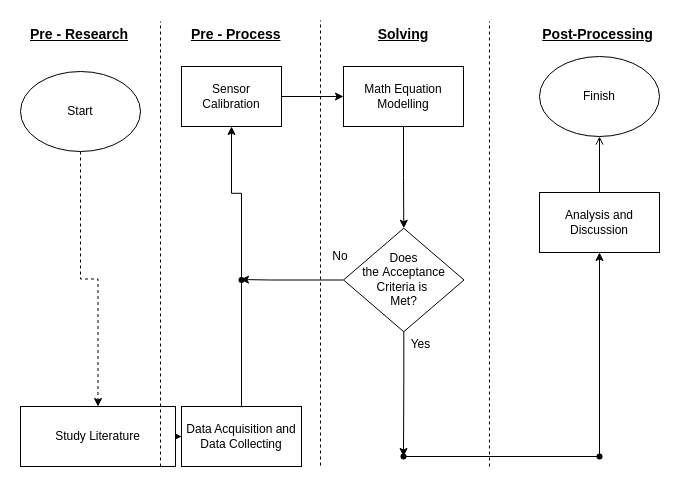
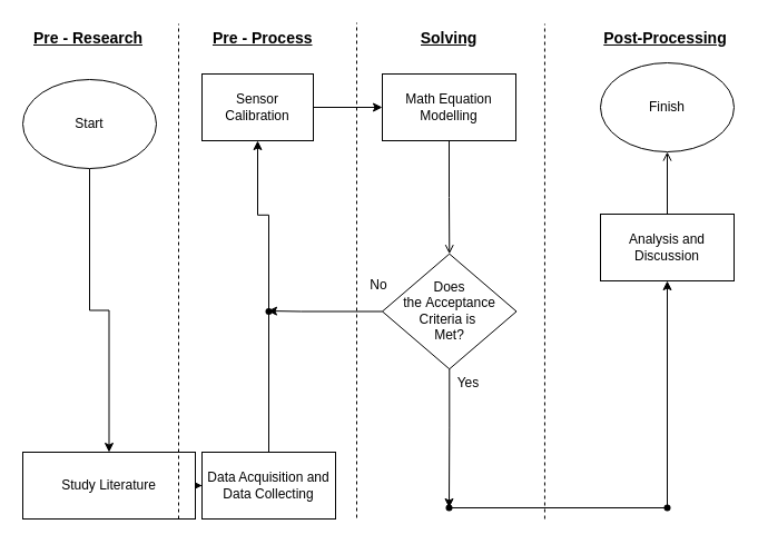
  <mxCell id="0" />
  <mxCell id="1" parent="0" />
- <mxCell id="2" value="" style="edgeStyle=orthogonalEdgeStyle;rounded=0;orthogonalLoop=1;jettySize=auto;html=1;dashed=1;" parent="1" source="3" target="5" edge="1"><mxGeometry relative="1" as="geometry" /></mxCell>
+ <mxCell id="2" value="" style="edgeStyle=orthogonalEdgeStyle;rounded=0;orthogonalLoop=1;jettySize=auto;html=1;" parent="1" source="3" target="5" edge="1"><mxGeometry relative="1" as="geometry" /></mxCell>
  <mxCell id="3" value="Start" style="ellipse;whiteSpace=wrap;html=1;" parent="1" vertex="1"><mxGeometry x="20" y="71" width="120" height="80" as="geometry" /></mxCell>
  <mxCell id="4" value="" style="edgeStyle=orthogonalEdgeStyle;rounded=0;orthogonalLoop=1;jettySize=auto;html=1;" parent="1" source="5" target="7" edge="1"><mxGeometry relative="1" as="geometry" /></mxCell>
  <mxCell id="5" value="Study Literature" style="whiteSpace=wrap;html=1;" parent="1" vertex="1"><mxGeometry x="20" y="406" width="155" height="60" as="geometry" /></mxCell>
  <mxCell id="6" value="" style="edgeStyle=orthogonalEdgeStyle;rounded=0;orthogonalLoop=1;jettySize=auto;html=1;startArrow=none;" parent="1" source="16" target="9" edge="1"><mxGeometry relative="1" as="geometry" /></mxCell>
  <mxCell id="7" value="Data Acquisition and Data Collecting" style="whiteSpace=wrap;html=1;" parent="1" vertex="1"><mxGeometry x="181" y="406" width="120" height="60" as="geometry" /></mxCell>
  <mxCell id="8" value="" style="edgeStyle=orthogonalEdgeStyle;rounded=0;orthogonalLoop=1;jettySize=auto;html=1;" parent="1" source="9" target="11" edge="1"><mxGeometry relative="1" as="geometry" /></mxCell>
  <mxCell id="9" value="Sensor Calibration" style="whiteSpace=wrap;html=1;" parent="1" vertex="1"><mxGeometry x="181" y="66" width="100" height="60" as="geometry" /></mxCell>
- <mxCell id="10" value="" style="edgeStyle=orthogonalEdgeStyle;rounded=0;orthogonalLoop=1;jettySize=auto;html=1;" parent="1" source="11" target="14" edge="1"><mxGeometry relative="1" as="geometry" /></mxCell>
+ <mxCell id="10" value="" style="edgeStyle=orthogonalEdgeStyle;rounded=0;orthogonalLoop=1;jettySize=auto;html=1;endArrow=open;" parent="1" source="11" target="14" edge="1"><mxGeometry relative="1" as="geometry" /></mxCell>
  <mxCell id="11" value="Math Equation&lt;br&gt;Modelling" style="whiteSpace=wrap;html=1;" parent="1" vertex="1"><mxGeometry x="343" y="66" width="120" height="60" as="geometry" /></mxCell>
  <mxCell id="12" value="" style="edgeStyle=orthogonalEdgeStyle;rounded=0;orthogonalLoop=1;jettySize=auto;html=1;" parent="1" source="14" edge="1"><mxGeometry relative="1" as="geometry"><mxPoint x="240" y="279" as="targetPoint" /><Array as="points"><mxPoint x="270" y="279" /><mxPoint x="210" y="279" /></Array></mxGeometry></mxCell>
  <mxCell id="13" style="edgeStyle=orthogonalEdgeStyle;rounded=0;orthogonalLoop=1;jettySize=auto;html=1;fontSize=9;" parent="1" source="14" target="24" edge="1"><mxGeometry relative="1" as="geometry" /></mxCell>
  <mxCell id="14" value="&lt;font style=&quot;font-size: 12px;&quot;&gt;Does &lt;br&gt;the&amp;nbsp;Acceptance&lt;br&gt;Criteria is&amp;nbsp;&lt;br&gt;Met?&lt;br&gt;&lt;/font&gt;" style="rhombus;whiteSpace=wrap;html=1;" parent="1" vertex="1"><mxGeometry x="343" y="227.73" width="120.52" height="103.5" as="geometry" /></mxCell>
  <mxCell id="15" value="" style="edgeStyle=orthogonalEdgeStyle;rounded=0;orthogonalLoop=1;jettySize=auto;html=1;fontSize=9;" parent="1" source="25" target="21" edge="1"><mxGeometry relative="1" as="geometry"><mxPoint x="599.083" y="331.315" as="sourcePoint" /></mxGeometry></mxCell>
  <mxCell id="16" value="" style="shape=waypoint;sketch=0;fillStyle=solid;size=6;pointerEvents=1;points=[];fillColor=none;resizable=0;rotatable=0;perimeter=centerPerimeter;snapToPoint=1;" parent="1" vertex="1"><mxGeometry x="221" y="259.48" width="40" height="40" as="geometry" /></mxCell>
  <mxCell id="17" value="" style="edgeStyle=orthogonalEdgeStyle;rounded=0;orthogonalLoop=1;jettySize=auto;html=1;endArrow=none;" parent="1" source="7" target="16" edge="1"><mxGeometry relative="1" as="geometry"><mxPoint x="241" y="376" as="sourcePoint" /><mxPoint x="240" y="251" as="targetPoint" /></mxGeometry></mxCell>
  <mxCell id="18" value="Yes&lt;span style=&quot;white-space: pre;&quot;&gt;&#09;&lt;/span&gt;" style="text;html=1;strokeColor=none;fillColor=none;align=center;verticalAlign=middle;whiteSpace=wrap;rounded=0;" parent="1" vertex="1"><mxGeometry x="394" y="328.61" width="60" height="30" as="geometry" /></mxCell>
  <mxCell id="19" value="No" style="text;html=1;strokeColor=none;fillColor=none;align=center;verticalAlign=middle;whiteSpace=wrap;rounded=0;" parent="1" vertex="1"><mxGeometry x="310" y="241" width="60" height="30" as="geometry" /></mxCell>
  <mxCell id="20" value="" style="edgeStyle=orthogonalEdgeStyle;rounded=0;orthogonalLoop=1;jettySize=auto;html=1;fontSize=9;endArrow=open;" parent="1" source="21" target="22" edge="1"><mxGeometry relative="1" as="geometry" /></mxCell>
  <mxCell id="21" value="Analysis and Discussion" style="whiteSpace=wrap;html=1;" parent="1" vertex="1"><mxGeometry x="539" y="191.995" width="120" height="60" as="geometry" /></mxCell>
  <mxCell id="22" value="Finish" style="ellipse;whiteSpace=wrap;html=1;" parent="1" vertex="1"><mxGeometry x="539" y="56" width="120" height="80" as="geometry" /></mxCell>
  <mxCell id="23" value="" style="endArrow=none;html=1;rounded=0;fontSize=9;entryX=0.488;entryY=0.45;entryDx=0;entryDy=0;entryPerimeter=0;exitX=0.45;exitY=0.513;exitDx=0;exitDy=0;exitPerimeter=0;" parent="1" target="25" edge="1" source="24"><mxGeometry width="50" height="50" relative="1" as="geometry"><mxPoint x="404" y="456" as="sourcePoint" /><mxPoint x="594" y="456" as="targetPoint" /></mxGeometry></mxCell>
  <mxCell id="24" value="" style="shape=waypoint;sketch=0;fillStyle=solid;size=6;pointerEvents=1;points=[];fillColor=none;resizable=0;rotatable=0;perimeter=centerPerimeter;snapToPoint=1;fontSize=9;" parent="1" vertex="1"><mxGeometry x="383" y="436" width="40" height="40" as="geometry" /></mxCell>
  <mxCell id="25" value="" style="shape=waypoint;sketch=0;fillStyle=solid;size=6;pointerEvents=1;points=[];fillColor=none;resizable=0;rotatable=0;perimeter=centerPerimeter;snapToPoint=1;fontSize=9;" parent="1" vertex="1"><mxGeometry x="579" y="436" width="40" height="40" as="geometry" /></mxCell>
  <mxCell id="26" value="" style="endArrow=none;dashed=1;html=1;rounded=0;fontSize=9;" parent="1" edge="1"><mxGeometry width="50" height="50" relative="1" as="geometry"><mxPoint x="160" y="466" as="sourcePoint" /><mxPoint x="160" y="21" as="targetPoint" /></mxGeometry></mxCell>
  <mxCell id="27" value="&lt;h1&gt;&lt;font style=&quot;font-size: 14px;&quot;&gt;&lt;u&gt;Pre - Research&lt;/u&gt;&lt;/font&gt;&lt;/h1&gt;" style="text;html=1;strokeColor=none;fillColor=none;spacing=5;spacingTop=-20;whiteSpace=wrap;overflow=hidden;rounded=0;fontSize=9;" parent="1" vertex="1"><mxGeometry x="25" y="21" width="110" height="30" as="geometry" /></mxCell>
  <mxCell id="28" value="" style="endArrow=none;dashed=1;html=1;rounded=0;fontSize=9;" parent="1" edge="1"><mxGeometry width="50" height="50" relative="1" as="geometry"><mxPoint x="320" y="465" as="sourcePoint" /><mxPoint x="320" y="20" as="targetPoint" /></mxGeometry></mxCell>
  <mxCell id="29" value="&lt;h1&gt;&lt;font style=&quot;font-size: 14px;&quot;&gt;&lt;u&gt;Pre - Process&lt;/u&gt;&lt;/font&gt;&lt;/h1&gt;" style="text;html=1;strokeColor=none;fillColor=none;spacing=5;spacingTop=-20;whiteSpace=wrap;overflow=hidden;rounded=0;fontSize=9;" parent="1" vertex="1"><mxGeometry x="186" y="21" width="110" height="30" as="geometry" /></mxCell>
  <mxCell id="30" value="" style="endArrow=none;dashed=1;html=1;rounded=0;fontSize=9;" parent="1" edge="1"><mxGeometry width="50" height="50" relative="1" as="geometry"><mxPoint x="488.95" y="466" as="sourcePoint" /><mxPoint x="488.95" y="21" as="targetPoint" /></mxGeometry></mxCell>
  <mxCell id="31" value="&lt;h1&gt;&lt;font style=&quot;font-size: 14px;&quot;&gt;&lt;u&gt;Solving&lt;/u&gt;&lt;/font&gt;&lt;/h1&gt;" style="text;html=1;strokeColor=none;fillColor=none;spacing=5;spacingTop=-20;whiteSpace=wrap;overflow=hidden;rounded=0;fontSize=9;align=center;" parent="1" vertex="1"><mxGeometry x="348" y="21" width="110" height="30" as="geometry" /></mxCell>
  <mxCell id="32" value="&lt;h1&gt;&lt;font style=&quot;font-size: 14px;&quot;&gt;&lt;u&gt;Post-Processing&lt;/u&gt;&lt;/font&gt;&lt;/h1&gt;" style="text;html=1;strokeColor=none;fillColor=none;spacing=5;spacingTop=-20;whiteSpace=wrap;overflow=hidden;rounded=0;fontSize=9;align=center;" parent="1" vertex="1"><mxGeometry x="536.33" y="21" width="122.67" height="30" as="geometry" /></mxCell>
